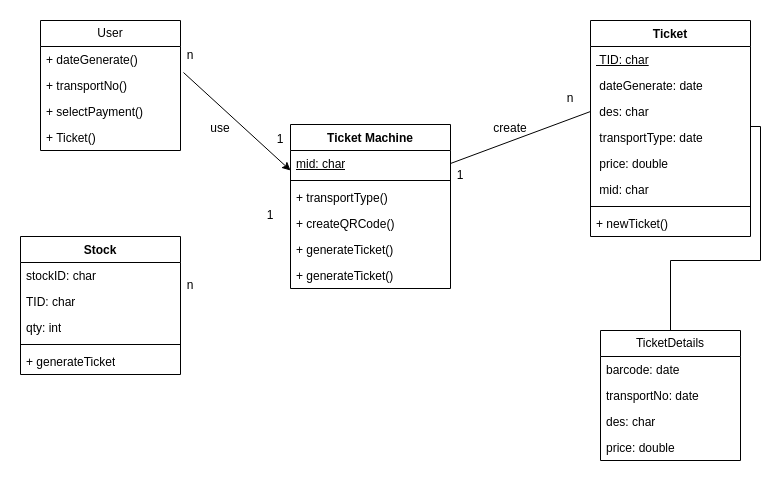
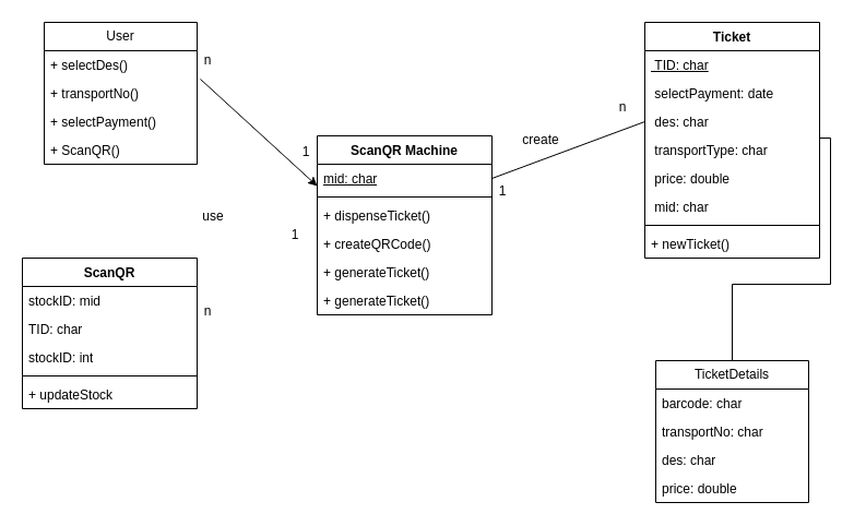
  <mxCell id="0" />
  <mxCell id="1" parent="0" />
  <mxCell id="2" value="User" style="swimlane;fontStyle=0;childLayout=stackLayout;horizontal=1;startSize=26;fillColor=none;horizontalStack=0;resizeParent=1;resizeParentMax=0;resizeLast=0;collapsible=1;marginBottom=0;whiteSpace=wrap;html=1;" parent="1" vertex="1"><mxGeometry x="40" y="20" width="140" height="130" as="geometry" /></mxCell>
- <mxCell id="3" value="+ dateGenerate()" style="text;strokeColor=none;fillColor=none;align=left;verticalAlign=top;spacingLeft=4;spacingRight=4;overflow=hidden;rotatable=0;points=[[0,0.5],[1,0.5]];portConstraint=eastwest;whiteSpace=wrap;html=1;" parent="2" vertex="1"><mxGeometry y="26" width="140" height="26" as="geometry" /></mxCell>
+ <mxCell id="3" value="+ selectDes()" style="text;strokeColor=none;fillColor=none;align=left;verticalAlign=top;spacingLeft=4;spacingRight=4;overflow=hidden;rotatable=0;points=[[0,0.5],[1,0.5]];portConstraint=eastwest;whiteSpace=wrap;html=1;" parent="2" vertex="1"><mxGeometry y="26" width="140" height="26" as="geometry" /></mxCell>
  <mxCell id="4" value="+ transportNo()" style="text;strokeColor=none;fillColor=none;align=left;verticalAlign=top;spacingLeft=4;spacingRight=4;overflow=hidden;rotatable=0;points=[[0,0.5],[1,0.5]];portConstraint=eastwest;whiteSpace=wrap;html=1;" vertex="1" parent="2"><mxGeometry y="52" width="140" height="26" as="geometry" /></mxCell>
  <mxCell id="5" value="+ selectPayment()" style="text;strokeColor=none;fillColor=none;align=left;verticalAlign=top;spacingLeft=4;spacingRight=4;overflow=hidden;rotatable=0;points=[[0,0.5],[1,0.5]];portConstraint=eastwest;whiteSpace=wrap;html=1;" parent="2" vertex="1"><mxGeometry y="78" width="140" height="26" as="geometry" /></mxCell>
- <mxCell id="6" value="+ Ticket()" style="text;strokeColor=none;fillColor=none;align=left;verticalAlign=top;spacingLeft=4;spacingRight=4;overflow=hidden;rotatable=0;points=[[0,0.5],[1,0.5]];portConstraint=eastwest;whiteSpace=wrap;html=1;" parent="2" vertex="1"><mxGeometry y="104" width="140" height="26" as="geometry" /></mxCell>
- <mxCell id="7" value="Ticket Machine" style="swimlane;fontStyle=1;align=center;verticalAlign=top;childLayout=stackLayout;horizontal=1;startSize=26;horizontalStack=0;resizeParent=1;resizeParentMax=0;resizeLast=0;collapsible=1;marginBottom=0;whiteSpace=wrap;html=1;" parent="1" vertex="1"><mxGeometry x="290" y="124" width="160" height="164" as="geometry" /></mxCell>
+ <mxCell id="6" value="+ ScanQR()" style="text;strokeColor=none;fillColor=none;align=left;verticalAlign=top;spacingLeft=4;spacingRight=4;overflow=hidden;rotatable=0;points=[[0,0.5],[1,0.5]];portConstraint=eastwest;whiteSpace=wrap;html=1;" parent="2" vertex="1"><mxGeometry y="104" width="140" height="26" as="geometry" /></mxCell>
+ <mxCell id="7" value="ScanQR Machine" style="swimlane;fontStyle=1;align=center;verticalAlign=top;childLayout=stackLayout;horizontal=1;startSize=26;horizontalStack=0;resizeParent=1;resizeParentMax=0;resizeLast=0;collapsible=1;marginBottom=0;whiteSpace=wrap;html=1;" parent="1" vertex="1"><mxGeometry x="290" y="124" width="160" height="164" as="geometry" /></mxCell>
  <mxCell id="8" value="&lt;u&gt;mid: char&lt;/u&gt;" style="text;strokeColor=none;fillColor=none;align=left;verticalAlign=top;spacingLeft=4;spacingRight=4;overflow=hidden;rotatable=0;points=[[0,0.5],[1,0.5]];portConstraint=eastwest;whiteSpace=wrap;html=1;" parent="7" vertex="1"><mxGeometry y="26" width="160" height="26" as="geometry" /></mxCell>
  <mxCell id="9" value="" style="line;strokeWidth=1;fillColor=none;align=left;verticalAlign=middle;spacingTop=-1;spacingLeft=3;spacingRight=3;rotatable=0;labelPosition=right;points=[];portConstraint=eastwest;strokeColor=inherit;" parent="7" vertex="1"><mxGeometry y="52" width="160" height="8" as="geometry" /></mxCell>
- <mxCell id="10" value="+ transportType()" style="text;strokeColor=none;fillColor=none;align=left;verticalAlign=top;spacingLeft=4;spacingRight=4;overflow=hidden;rotatable=0;points=[[0,0.5],[1,0.5]];portConstraint=eastwest;whiteSpace=wrap;html=1;" parent="7" vertex="1"><mxGeometry y="60" width="160" height="26" as="geometry" /></mxCell>
+ <mxCell id="10" value="+ dispenseTicket()" style="text;strokeColor=none;fillColor=none;align=left;verticalAlign=top;spacingLeft=4;spacingRight=4;overflow=hidden;rotatable=0;points=[[0,0.5],[1,0.5]];portConstraint=eastwest;whiteSpace=wrap;html=1;" parent="7" vertex="1"><mxGeometry y="60" width="160" height="26" as="geometry" /></mxCell>
  <mxCell id="11" value="+ createQRCode()" style="text;strokeColor=none;fillColor=none;align=left;verticalAlign=top;spacingLeft=4;spacingRight=4;overflow=hidden;rotatable=0;points=[[0,0.5],[1,0.5]];portConstraint=eastwest;whiteSpace=wrap;html=1;" parent="7" vertex="1"><mxGeometry y="86" width="160" height="26" as="geometry" /></mxCell>
  <mxCell id="12" value="+ generateTicket()&lt;br&gt;" style="text;strokeColor=none;fillColor=none;align=left;verticalAlign=top;spacingLeft=4;spacingRight=4;overflow=hidden;rotatable=0;points=[[0,0.5],[1,0.5]];portConstraint=eastwest;whiteSpace=wrap;html=1;" parent="7" vertex="1"><mxGeometry y="112" width="160" height="26" as="geometry" /></mxCell>
  <mxCell id="13" value="+ generateTicket()&lt;br&gt;" style="text;strokeColor=none;fillColor=none;align=left;verticalAlign=top;spacingLeft=4;spacingRight=4;overflow=hidden;rotatable=0;points=[[0,0.5],[1,0.5]];portConstraint=eastwest;whiteSpace=wrap;html=1;" parent="7" vertex="1"><mxGeometry y="138" width="160" height="26" as="geometry" /></mxCell>
  <mxCell id="14" value="Ticket" style="swimlane;fontStyle=1;align=center;verticalAlign=top;childLayout=stackLayout;horizontal=1;startSize=26;horizontalStack=0;resizeParent=1;resizeParentMax=0;resizeLast=0;collapsible=1;marginBottom=0;whiteSpace=wrap;html=1;" parent="1" vertex="1"><mxGeometry x="590" y="20" width="160" height="216" as="geometry" /></mxCell>
  <mxCell id="15" value="&lt;u&gt;&amp;nbsp;TID: char&lt;/u&gt;" style="text;strokeColor=none;fillColor=none;align=left;verticalAlign=top;spacingLeft=4;spacingRight=4;overflow=hidden;rotatable=0;points=[[0,0.5],[1,0.5]];portConstraint=eastwest;whiteSpace=wrap;html=1;" parent="14" vertex="1"><mxGeometry y="26" width="160" height="26" as="geometry" /></mxCell>
- <mxCell id="16" value="&amp;nbsp;dateGenerate: date" style="text;strokeColor=none;fillColor=none;align=left;verticalAlign=top;spacingLeft=4;spacingRight=4;overflow=hidden;rotatable=0;points=[[0,0.5],[1,0.5]];portConstraint=eastwest;whiteSpace=wrap;html=1;" parent="14" vertex="1"><mxGeometry y="52" width="160" height="26" as="geometry" /></mxCell>
+ <mxCell id="16" value="&amp;nbsp;selectPayment: date" style="text;strokeColor=none;fillColor=none;align=left;verticalAlign=top;spacingLeft=4;spacingRight=4;overflow=hidden;rotatable=0;points=[[0,0.5],[1,0.5]];portConstraint=eastwest;whiteSpace=wrap;html=1;" parent="14" vertex="1"><mxGeometry y="52" width="160" height="26" as="geometry" /></mxCell>
  <mxCell id="17" value="&amp;nbsp;des: char" style="text;strokeColor=none;fillColor=none;align=left;verticalAlign=top;spacingLeft=4;spacingRight=4;overflow=hidden;rotatable=0;points=[[0,0.5],[1,0.5]];portConstraint=eastwest;whiteSpace=wrap;html=1;" parent="14" vertex="1"><mxGeometry y="78" width="160" height="26" as="geometry" /></mxCell>
- <mxCell id="18" value="&amp;nbsp;transportType: date" style="text;strokeColor=none;fillColor=none;align=left;verticalAlign=top;spacingLeft=4;spacingRight=4;overflow=hidden;rotatable=0;points=[[0,0.5],[1,0.5]];portConstraint=eastwest;whiteSpace=wrap;html=1;" vertex="1" parent="14"><mxGeometry y="104" width="160" height="26" as="geometry" /></mxCell>
+ <mxCell id="18" value="&amp;nbsp;transportType: char" style="text;strokeColor=none;fillColor=none;align=left;verticalAlign=top;spacingLeft=4;spacingRight=4;overflow=hidden;rotatable=0;points=[[0,0.5],[1,0.5]];portConstraint=eastwest;whiteSpace=wrap;html=1;" vertex="1" parent="14"><mxGeometry y="104" width="160" height="26" as="geometry" /></mxCell>
  <mxCell id="19" value="&amp;nbsp;price: double" style="text;strokeColor=none;fillColor=none;align=left;verticalAlign=top;spacingLeft=4;spacingRight=4;overflow=hidden;rotatable=0;points=[[0,0.5],[1,0.5]];portConstraint=eastwest;whiteSpace=wrap;html=1;" parent="14" vertex="1"><mxGeometry y="130" width="160" height="26" as="geometry" /></mxCell>
  <mxCell id="20" value="&amp;nbsp;mid: char" style="text;strokeColor=none;fillColor=none;align=left;verticalAlign=top;spacingLeft=4;spacingRight=4;overflow=hidden;rotatable=0;points=[[0,0.5],[1,0.5]];portConstraint=eastwest;whiteSpace=wrap;html=1;" parent="14" vertex="1"><mxGeometry y="156" width="160" height="26" as="geometry" /></mxCell>
  <mxCell id="21" value="" style="line;strokeWidth=1;fillColor=none;align=left;verticalAlign=middle;spacingTop=-1;spacingLeft=3;spacingRight=3;rotatable=0;labelPosition=right;points=[];portConstraint=eastwest;strokeColor=inherit;" parent="14" vertex="1"><mxGeometry y="182" width="160" height="8" as="geometry" /></mxCell>
  <mxCell id="22" value="+ newTicket()" style="text;strokeColor=none;fillColor=none;align=left;verticalAlign=top;spacingLeft=4;spacingRight=4;overflow=hidden;rotatable=0;points=[[0,0.5],[1,0.5]];portConstraint=eastwest;whiteSpace=wrap;html=1;" parent="14" vertex="1"><mxGeometry y="190" width="160" height="26" as="geometry" /></mxCell>
  <mxCell id="23" value="" style="endArrow=classic;html=1;rounded=0;exitX=0.383;exitY=1.067;exitDx=0;exitDy=0;endFill=1;exitPerimeter=0;entryX=0;entryY=0.769;entryDx=0;entryDy=0;entryPerimeter=0;" parent="1" source="36" target="8" edge="1"><mxGeometry width="50" height="50" relative="1" as="geometry"><mxPoint x="350" y="270" as="sourcePoint" /><mxPoint x="290" y="60" as="targetPoint" /></mxGeometry></mxCell>
  <mxCell id="24" value="" style="endArrow=none;html=1;rounded=0;exitX=0;exitY=0.5;exitDx=0;exitDy=0;entryX=1;entryY=0.5;entryDx=0;entryDy=0;" parent="1" source="17" target="8" edge="1"><mxGeometry width="50" height="50" relative="1" as="geometry"><mxPoint x="350" y="270" as="sourcePoint" /><mxPoint x="400" y="220" as="targetPoint" /></mxGeometry></mxCell>
- <mxCell id="25" value="Stock" style="swimlane;fontStyle=1;align=center;verticalAlign=top;childLayout=stackLayout;horizontal=1;startSize=26;horizontalStack=0;resizeParent=1;resizeParentMax=0;resizeLast=0;collapsible=1;marginBottom=0;whiteSpace=wrap;html=1;" parent="1" vertex="1"><mxGeometry x="20" y="236" width="160" height="138" as="geometry" /></mxCell>
- <mxCell id="26" value="stockID: char" style="text;strokeColor=none;fillColor=none;align=left;verticalAlign=top;spacingLeft=4;spacingRight=4;overflow=hidden;rotatable=0;points=[[0,0.5],[1,0.5]];portConstraint=eastwest;whiteSpace=wrap;html=1;" parent="25" vertex="1"><mxGeometry y="26" width="160" height="26" as="geometry" /></mxCell>
+ <mxCell id="25" value="ScanQR" style="swimlane;fontStyle=1;align=center;verticalAlign=top;childLayout=stackLayout;horizontal=1;startSize=26;horizontalStack=0;resizeParent=1;resizeParentMax=0;resizeLast=0;collapsible=1;marginBottom=0;whiteSpace=wrap;html=1;" parent="1" vertex="1"><mxGeometry x="20" y="236" width="160" height="138" as="geometry" /></mxCell>
+ <mxCell id="26" value="stockID: mid" style="text;strokeColor=none;fillColor=none;align=left;verticalAlign=top;spacingLeft=4;spacingRight=4;overflow=hidden;rotatable=0;points=[[0,0.5],[1,0.5]];portConstraint=eastwest;whiteSpace=wrap;html=1;" parent="25" vertex="1"><mxGeometry y="26" width="160" height="26" as="geometry" /></mxCell>
  <mxCell id="27" value="TID: char" style="text;strokeColor=none;fillColor=none;align=left;verticalAlign=top;spacingLeft=4;spacingRight=4;overflow=hidden;rotatable=0;points=[[0,0.5],[1,0.5]];portConstraint=eastwest;whiteSpace=wrap;html=1;" parent="25" vertex="1"><mxGeometry y="52" width="160" height="26" as="geometry" /></mxCell>
- <mxCell id="28" value="qty: int" style="text;strokeColor=none;fillColor=none;align=left;verticalAlign=top;spacingLeft=4;spacingRight=4;overflow=hidden;rotatable=0;points=[[0,0.5],[1,0.5]];portConstraint=eastwest;whiteSpace=wrap;html=1;" parent="25" vertex="1"><mxGeometry y="78" width="160" height="26" as="geometry" /></mxCell>
+ <mxCell id="28" value="stockID: int" style="text;strokeColor=none;fillColor=none;align=left;verticalAlign=top;spacingLeft=4;spacingRight=4;overflow=hidden;rotatable=0;points=[[0,0.5],[1,0.5]];portConstraint=eastwest;whiteSpace=wrap;html=1;" parent="25" vertex="1"><mxGeometry y="78" width="160" height="26" as="geometry" /></mxCell>
  <mxCell id="29" value="" style="line;strokeWidth=1;fillColor=none;align=left;verticalAlign=middle;spacingTop=-1;spacingLeft=3;spacingRight=3;rotatable=0;labelPosition=right;points=[];portConstraint=eastwest;strokeColor=inherit;" parent="25" vertex="1"><mxGeometry y="104" width="160" height="8" as="geometry" /></mxCell>
- <mxCell id="30" value="+ generateTicket" style="text;strokeColor=none;fillColor=none;align=left;verticalAlign=top;spacingLeft=4;spacingRight=4;overflow=hidden;rotatable=0;points=[[0,0.5],[1,0.5]];portConstraint=eastwest;whiteSpace=wrap;html=1;" parent="25" vertex="1"><mxGeometry y="112" width="160" height="26" as="geometry" /></mxCell>
- <mxCell id="31" value="use" style="text;html=1;strokeColor=none;fillColor=none;align=center;verticalAlign=middle;whiteSpace=wrap;rounded=0;" parent="1" vertex="1"><mxGeometry x="190" y="113" width="60" height="30" as="geometry" /></mxCell>
- <mxCell id="32" value="create" style="text;html=1;strokeColor=none;fillColor=none;align=center;verticalAlign=middle;whiteSpace=wrap;rounded=0;" parent="1" vertex="1"><mxGeometry x="480" y="113" width="60" height="30" as="geometry" /></mxCell>
+ <mxCell id="30" value="+ updateStock" style="text;strokeColor=none;fillColor=none;align=left;verticalAlign=top;spacingLeft=4;spacingRight=4;overflow=hidden;rotatable=0;points=[[0,0.5],[1,0.5]];portConstraint=eastwest;whiteSpace=wrap;html=1;" parent="25" vertex="1"><mxGeometry y="112" width="160" height="26" as="geometry" /></mxCell>
+ <mxCell id="31" value="use" style="text;html=1;strokeColor=none;fillColor=none;align=center;verticalAlign=middle;whiteSpace=wrap;rounded=0;" parent="1" vertex="1"><mxGeometry x="165" y="183" width="60" height="30" as="geometry" /></mxCell>
+ <mxCell id="32" value="create" style="text;html=1;strokeColor=none;fillColor=none;align=center;verticalAlign=middle;whiteSpace=wrap;rounded=0;" parent="1" vertex="1"><mxGeometry x="465" y="113" width="60" height="30" as="geometry" /></mxCell>
  <mxCell id="33" value="1" style="text;html=1;strokeColor=none;fillColor=none;align=center;verticalAlign=middle;whiteSpace=wrap;rounded=0;" parent="1" vertex="1"><mxGeometry x="430" y="160" width="60" height="30" as="geometry" /></mxCell>
  <mxCell id="34" value="n" style="text;html=1;strokeColor=none;fillColor=none;align=center;verticalAlign=middle;whiteSpace=wrap;rounded=0;" parent="1" vertex="1"><mxGeometry x="540" y="83" width="60" height="30" as="geometry" /></mxCell>
  <mxCell id="35" value="1" style="text;html=1;strokeColor=none;fillColor=none;align=center;verticalAlign=middle;whiteSpace=wrap;rounded=0;" parent="1" vertex="1"><mxGeometry x="250" y="124" width="60" height="30" as="geometry" /></mxCell>
  <mxCell id="36" value="n" style="text;html=1;strokeColor=none;fillColor=none;align=center;verticalAlign=middle;whiteSpace=wrap;rounded=0;" parent="1" vertex="1"><mxGeometry x="160" y="40" width="60" height="30" as="geometry" /></mxCell>
  <mxCell id="37" value="TicketDetails" style="swimlane;fontStyle=0;childLayout=stackLayout;horizontal=1;startSize=26;fillColor=none;horizontalStack=0;resizeParent=1;resizeParentMax=0;resizeLast=0;collapsible=1;marginBottom=0;whiteSpace=wrap;html=1;" vertex="1" parent="1"><mxGeometry x="600" y="330" width="140" height="130" as="geometry" /></mxCell>
- <mxCell id="38" value="barcode: date" style="text;strokeColor=none;fillColor=none;align=left;verticalAlign=top;spacingLeft=4;spacingRight=4;overflow=hidden;rotatable=0;points=[[0,0.5],[1,0.5]];portConstraint=eastwest;whiteSpace=wrap;html=1;" vertex="1" parent="37"><mxGeometry y="26" width="140" height="26" as="geometry" /></mxCell>
- <mxCell id="39" value="transportNo: date" style="text;strokeColor=none;fillColor=none;align=left;verticalAlign=top;spacingLeft=4;spacingRight=4;overflow=hidden;rotatable=0;points=[[0,0.5],[1,0.5]];portConstraint=eastwest;whiteSpace=wrap;html=1;" vertex="1" parent="37"><mxGeometry y="52" width="140" height="26" as="geometry" /></mxCell>
+ <mxCell id="38" value="barcode: char" style="text;strokeColor=none;fillColor=none;align=left;verticalAlign=top;spacingLeft=4;spacingRight=4;overflow=hidden;rotatable=0;points=[[0,0.5],[1,0.5]];portConstraint=eastwest;whiteSpace=wrap;html=1;" vertex="1" parent="37"><mxGeometry y="26" width="140" height="26" as="geometry" /></mxCell>
+ <mxCell id="39" value="transportNo: char" style="text;strokeColor=none;fillColor=none;align=left;verticalAlign=top;spacingLeft=4;spacingRight=4;overflow=hidden;rotatable=0;points=[[0,0.5],[1,0.5]];portConstraint=eastwest;whiteSpace=wrap;html=1;" vertex="1" parent="37"><mxGeometry y="52" width="140" height="26" as="geometry" /></mxCell>
  <mxCell id="40" value="des: char" style="text;strokeColor=none;fillColor=none;align=left;verticalAlign=top;spacingLeft=4;spacingRight=4;overflow=hidden;rotatable=0;points=[[0,0.5],[1,0.5]];portConstraint=eastwest;whiteSpace=wrap;html=1;" vertex="1" parent="37"><mxGeometry y="78" width="140" height="26" as="geometry" /></mxCell>
  <mxCell id="41" value="price: double" style="text;strokeColor=none;fillColor=none;align=left;verticalAlign=top;spacingLeft=4;spacingRight=4;overflow=hidden;rotatable=0;points=[[0,0.5],[1,0.5]];portConstraint=eastwest;whiteSpace=wrap;html=1;" vertex="1" parent="37"><mxGeometry y="104" width="140" height="26" as="geometry" /></mxCell>
  <mxCell id="42" value="" style="endArrow=none;html=1;rounded=0;entryX=0.5;entryY=0;entryDx=0;entryDy=0;exitX=1;exitY=1.077;exitDx=0;exitDy=0;edgeStyle=orthogonalEdgeStyle;exitPerimeter=0;" edge="1" parent="1" source="17" target="37"><mxGeometry width="50" height="50" relative="1" as="geometry"><mxPoint x="670" y="230" as="sourcePoint" /><mxPoint x="550" y="290" as="targetPoint" /><Array as="points"><mxPoint x="760" y="126" /><mxPoint x="760" y="260" /><mxPoint x="670" y="260" /></Array></mxGeometry></mxCell>
  <mxCell id="43" value="1" style="text;html=1;strokeColor=none;fillColor=none;align=center;verticalAlign=middle;whiteSpace=wrap;rounded=0;" vertex="1" parent="1"><mxGeometry x="240" y="200" width="60" height="30" as="geometry" /></mxCell>
  <mxCell id="44" value="n" style="text;html=1;strokeColor=none;fillColor=none;align=center;verticalAlign=middle;whiteSpace=wrap;rounded=0;" vertex="1" parent="1"><mxGeometry x="160" y="270" width="60" height="30" as="geometry" /></mxCell>
